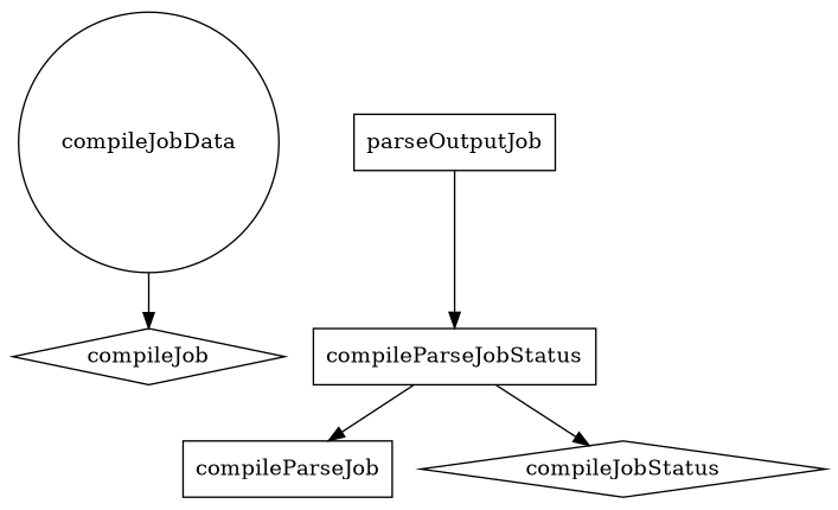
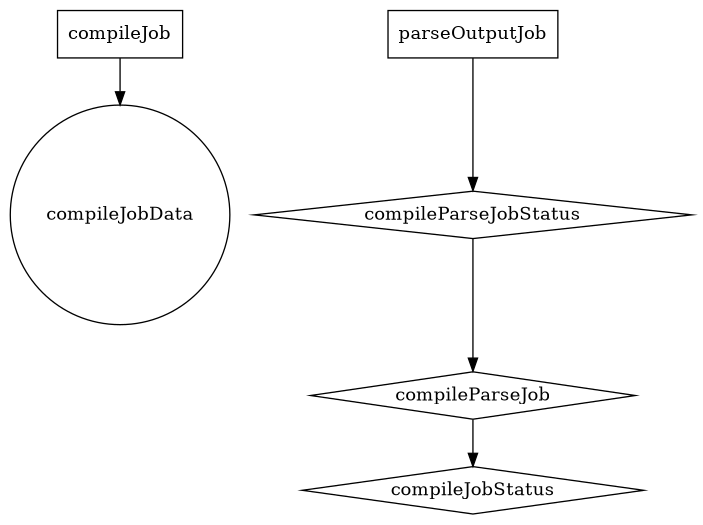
  digraph {
    node [shape=box]
    compileJobData [data="{'command', 'clang++ -g -std=c++14 ./Code/demo/test.cpp -o auto_out'}" shape=circle]
-   compileJob [shape=diamond]
-   compileParseJob
+   compileJob
+   compileParseJob [shape=diamond]
    parseOutputJob
    compileJobStatus [shape=diamond]
-   compileParseJobStatus
+   compileParseJobStatus [shape=diamond]
    subgraph sub_1 {
      compileJobData
    }
    subgraph sub_2 {
      compileJob
      compileParseJob
      parseOutputJob
    }
    subgraph sub_3 {
      compileJobStatus
      compileParseJobStatus
    }
-   compileJobData -> compileJob
-   compileParseJobStatus -> compileJobStatus
+   compileJob -> compileJobData
+   compileParseJob -> compileJobStatus
    parseOutputJob -> compileParseJobStatus
    compileParseJobStatus -> compileParseJob
  }
